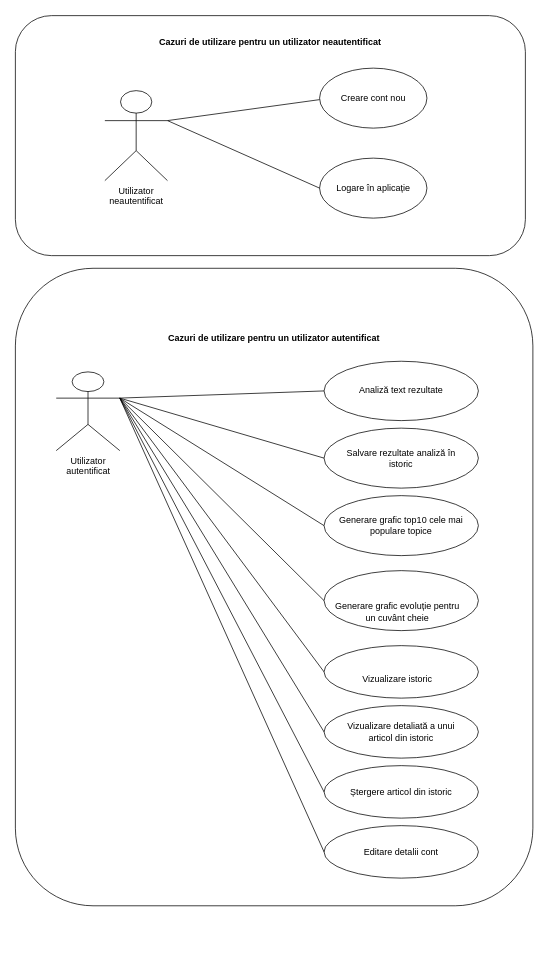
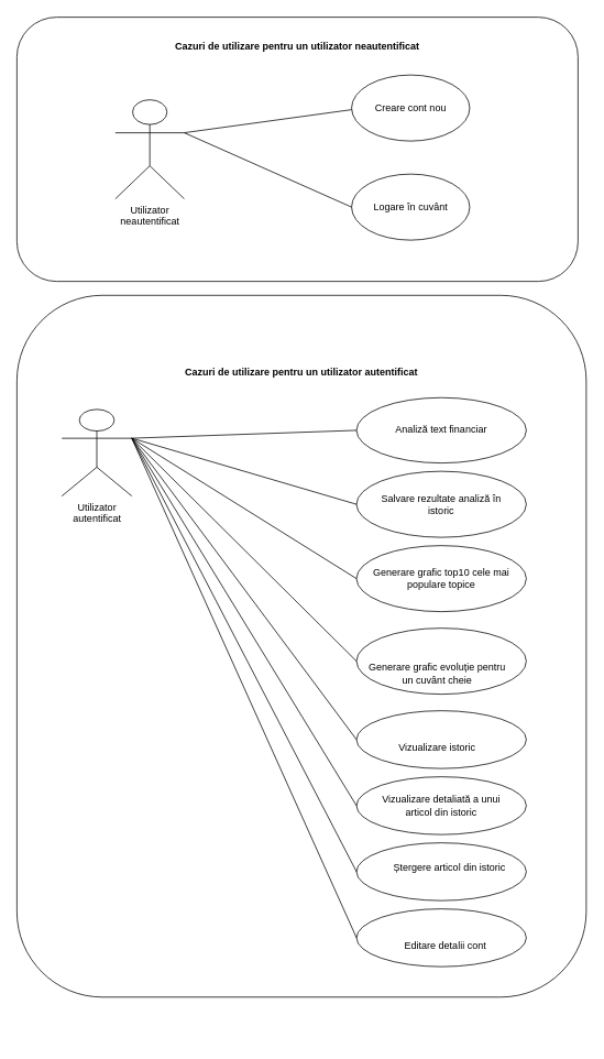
  <mxCell id="0" />
  <mxCell id="1" parent="0" />
  <mxCell id="2" value="" style="group;strokeColor=none;rounded=0;" vertex="1" connectable="0" parent="1"><mxGeometry x="20" y="40" width="680" height="320" as="geometry" /></mxCell>
  <mxCell id="3" value="" style="rounded=1;whiteSpace=wrap;html=1;" vertex="1" parent="2"><mxGeometry y="-20" width="680" height="320" as="geometry" /></mxCell>
  <mxCell id="4" value="" style="group" vertex="1" connectable="0" parent="2"><mxGeometry x="405.614" y="50" width="143.158" height="80" as="geometry" /></mxCell>
  <mxCell id="5" value="" style="ellipse;whiteSpace=wrap;html=1;" vertex="1" parent="4"><mxGeometry width="143.158" height="80" as="geometry" /></mxCell>
  <mxCell id="6" value="Creare cont nou" style="text;html=1;strokeColor=none;fillColor=none;align=center;verticalAlign=middle;whiteSpace=wrap;rounded=0;" vertex="1" parent="4"><mxGeometry x="11.93" y="25" width="119.298" height="30" as="geometry" /></mxCell>
  <mxCell id="7" value="" style="group" vertex="1" connectable="0" parent="2"><mxGeometry x="405.614" y="170" width="143.158" height="80" as="geometry" /></mxCell>
  <mxCell id="8" value="" style="ellipse;whiteSpace=wrap;html=1;" vertex="1" parent="7"><mxGeometry width="143.158" height="80" as="geometry" /></mxCell>
- <mxCell id="9" value="&lt;span&gt;Logare în aplicație&lt;/span&gt;" style="text;html=1;strokeColor=none;fillColor=none;align=center;verticalAlign=middle;whiteSpace=wrap;rounded=0;" vertex="1" parent="7"><mxGeometry x="11.93" y="25" width="119.298" height="30" as="geometry" /></mxCell>
+ <mxCell id="9" value="&lt;span&gt;Logare în cuvânt&lt;/span&gt;" style="text;html=1;strokeColor=none;fillColor=none;align=center;verticalAlign=middle;whiteSpace=wrap;rounded=0;" vertex="1" parent="7"><mxGeometry x="11.93" y="25" width="119.298" height="30" as="geometry" /></mxCell>
  <mxCell id="10" value="Utilizator&lt;br&gt;neautentificat" style="shape=umlActor;verticalLabelPosition=bottom;verticalAlign=top;html=1;outlineConnect=0;" vertex="1" parent="2"><mxGeometry x="119.298" y="80" width="83.509" height="120" as="geometry" /></mxCell>
  <mxCell id="11" value="" style="endArrow=none;html=1;rounded=0;exitX=1;exitY=0.333;exitDx=0;exitDy=0;exitPerimeter=0;" edge="1" parent="2" source="10"><mxGeometry width="50" height="50" relative="1" as="geometry"><mxPoint x="178.947" y="340" as="sourcePoint" /><mxPoint x="405.614" y="92" as="targetPoint" /></mxGeometry></mxCell>
  <mxCell id="12" value="" style="endArrow=none;html=1;rounded=0;entryX=0;entryY=0.5;entryDx=0;entryDy=0;exitX=1;exitY=0.333;exitDx=0;exitDy=0;exitPerimeter=0;" edge="1" parent="2" source="10" target="8"><mxGeometry width="50" height="50" relative="1" as="geometry"><mxPoint x="202.807" y="310" as="sourcePoint" /><mxPoint x="262.456" y="260" as="targetPoint" /></mxGeometry></mxCell>
  <mxCell id="13" value="&lt;b&gt;Cazuri de utilizare pentru un utilizator neautentificat&lt;/b&gt;" style="text;html=1;strokeColor=none;fillColor=none;align=center;verticalAlign=middle;whiteSpace=wrap;rounded=0;" vertex="1" parent="2"><mxGeometry x="137.193" width="405.614" height="30" as="geometry" /></mxCell>
  <mxCell id="14" value="" style="group;strokeColor=none;rounded=0;" vertex="1" connectable="0" parent="1"><mxGeometry x="20" y="410" width="690" height="850" as="geometry" /></mxCell>
  <mxCell id="15" value="" style="rounded=1;whiteSpace=wrap;html=1;" vertex="1" parent="14"><mxGeometry y="-53.125" width="690" height="850" as="geometry" /></mxCell>
  <mxCell id="16" value="" style="group" vertex="1" connectable="0" parent="14"><mxGeometry x="54.474" width="562.895" height="760" as="geometry" /></mxCell>
  <mxCell id="17" value="" style="group" vertex="1" connectable="0" parent="16"><mxGeometry x="357.105" y="70.83" width="205.789" height="79.17" as="geometry" /></mxCell>
  <mxCell id="18" value="" style="ellipse;whiteSpace=wrap;html=1;" vertex="1" parent="17"><mxGeometry width="205.789" height="79.17" as="geometry" /></mxCell>
- <mxCell id="19" value="Analiză text rezultate" style="text;html=1;strokeColor=none;fillColor=none;align=center;verticalAlign=middle;whiteSpace=wrap;rounded=0;" vertex="1" parent="17"><mxGeometry x="17.149" y="24.741" width="171.491" height="29.689" as="geometry" /></mxCell>
+ <mxCell id="19" value="Analiză text financiar" style="text;html=1;strokeColor=none;fillColor=none;align=center;verticalAlign=middle;whiteSpace=wrap;rounded=0;" vertex="1" parent="17"><mxGeometry x="17.149" y="24.741" width="171.491" height="29.689" as="geometry" /></mxCell>
  <mxCell id="20" value="Utilizator&lt;br&gt;autentificat" style="shape=umlActor;verticalLabelPosition=bottom;verticalAlign=top;html=1;outlineConnect=0;" vertex="1" parent="16"><mxGeometry y="85" width="84.737" height="105" as="geometry" /></mxCell>
  <mxCell id="21" value="" style="endArrow=none;html=1;rounded=0;exitX=1;exitY=0.333;exitDx=0;exitDy=0;exitPerimeter=0;entryX=0;entryY=0.5;entryDx=0;entryDy=0;" edge="1" parent="16" source="20" target="18"><mxGeometry width="50" height="50" relative="1" as="geometry"><mxPoint x="127.105" y="903.125" as="sourcePoint" /><mxPoint x="357.105" y="244.375" as="targetPoint" /></mxGeometry></mxCell>
  <mxCell id="22" value="" style="endArrow=none;html=1;rounded=0;entryX=0;entryY=0.5;entryDx=0;entryDy=0;exitX=1;exitY=0.333;exitDx=0;exitDy=0;exitPerimeter=0;" edge="1" parent="16" source="20" target="28"><mxGeometry width="50" height="50" relative="1" as="geometry"><mxPoint x="151.316" y="823.438" as="sourcePoint" /><mxPoint x="357.105" y="557.812" as="targetPoint" /></mxGeometry></mxCell>
  <mxCell id="23" value="&lt;b&gt;Cazuri de utilizare pentru un utilizator autentificat&lt;/b&gt;" style="text;html=1;strokeColor=none;fillColor=none;align=center;verticalAlign=middle;whiteSpace=wrap;rounded=0;" vertex="1" parent="16"><mxGeometry x="84.737" width="411.579" height="79.688" as="geometry" /></mxCell>
  <mxCell id="24" value="" style="endArrow=none;html=1;rounded=0;entryX=0;entryY=0.5;entryDx=0;entryDy=0;exitX=1;exitY=0.333;exitDx=0;exitDy=0;exitPerimeter=0;" edge="1" parent="16" source="20" target="31"><mxGeometry width="50" height="50" relative="1" as="geometry"><mxPoint x="96.842" y="146.389" as="sourcePoint" /><mxPoint x="369.211" y="266.51" as="targetPoint" /></mxGeometry></mxCell>
  <mxCell id="25" value="" style="endArrow=none;html=1;rounded=0;entryX=0;entryY=0.5;entryDx=0;entryDy=0;exitX=1;exitY=0.333;exitDx=0;exitDy=0;exitPerimeter=0;" edge="1" parent="16" source="20" target="34"><mxGeometry width="50" height="50" relative="1" as="geometry"><mxPoint x="96.842" y="146.389" as="sourcePoint" /><mxPoint x="369.211" y="386.049" as="targetPoint" /></mxGeometry></mxCell>
  <mxCell id="26" value="" style="endArrow=none;html=1;rounded=0;entryX=0;entryY=0.5;entryDx=0;entryDy=0;exitX=1;exitY=0.333;exitDx=0;exitDy=0;exitPerimeter=0;" edge="1" parent="16" source="20" target="37"><mxGeometry width="50" height="50" relative="1" as="geometry"><mxPoint x="96.842" y="146.389" as="sourcePoint" /><mxPoint x="369.211" y="507.344" as="targetPoint" /></mxGeometry></mxCell>
  <mxCell id="27" value="" style="group" vertex="1" connectable="0" parent="16"><mxGeometry x="357.105" y="160" width="205.789" height="80" as="geometry" /></mxCell>
  <mxCell id="28" value="" style="ellipse;whiteSpace=wrap;html=1;" vertex="1" parent="27"><mxGeometry width="205.789" height="80" as="geometry" /></mxCell>
  <mxCell id="29" value="Salvare rezultate analiză în istoric" style="text;html=1;strokeColor=none;fillColor=none;align=center;verticalAlign=middle;whiteSpace=wrap;rounded=0;" vertex="1" parent="27"><mxGeometry x="17.149" y="25" width="171.491" height="30.0" as="geometry" /></mxCell>
  <mxCell id="30" value="" style="group" vertex="1" connectable="0" parent="16"><mxGeometry x="357.105" y="250" width="205.789" height="80" as="geometry" /></mxCell>
  <mxCell id="31" value="" style="ellipse;whiteSpace=wrap;html=1;" vertex="1" parent="30"><mxGeometry width="205.789" height="80" as="geometry" /></mxCell>
  <mxCell id="32" value="Generare grafic top10 cele mai populare topice" style="text;html=1;strokeColor=none;fillColor=none;align=center;verticalAlign=middle;whiteSpace=wrap;rounded=0;" vertex="1" parent="30"><mxGeometry x="17.149" y="25" width="171.491" height="30.0" as="geometry" /></mxCell>
  <mxCell id="33" value="" style="group" vertex="1" connectable="0" parent="16"><mxGeometry x="357.105" y="350" width="205.789" height="80" as="geometry" /></mxCell>
  <mxCell id="34" value="" style="ellipse;whiteSpace=wrap;html=1;" vertex="1" parent="33"><mxGeometry width="205.789" height="80" as="geometry" /></mxCell>
  <mxCell id="35" value="Generare grafic evoluție pentru un cuvânt cheie" style="text;html=1;strokeColor=none;fillColor=none;align=center;verticalAlign=middle;whiteSpace=wrap;rounded=0;" vertex="1" parent="33"><mxGeometry x="12.149" y="40" width="171.491" height="30.0" as="geometry" /></mxCell>
  <mxCell id="36" value="" style="group" vertex="1" connectable="0" parent="16"><mxGeometry x="357.105" y="450" width="205.789" height="70" as="geometry" /></mxCell>
  <mxCell id="37" value="" style="ellipse;whiteSpace=wrap;html=1;" vertex="1" parent="36"><mxGeometry width="205.789" height="70" as="geometry" /></mxCell>
  <mxCell id="38" value="Vizualizare istoric" style="text;html=1;strokeColor=none;fillColor=none;align=center;verticalAlign=middle;whiteSpace=wrap;rounded=0;" vertex="1" parent="36"><mxGeometry x="12.149" y="31.875" width="171.491" height="26.25" as="geometry" /></mxCell>
  <mxCell id="39" value="" style="group" vertex="1" connectable="0" parent="16"><mxGeometry x="357.105" y="530" width="205.789" height="70" as="geometry" /></mxCell>
  <mxCell id="40" value="" style="ellipse;whiteSpace=wrap;html=1;" vertex="1" parent="39"><mxGeometry width="205.789" height="70" as="geometry" /></mxCell>
  <mxCell id="41" value="Vizualizare detaliată a unui articol din istoric" style="text;html=1;strokeColor=none;fillColor=none;align=center;verticalAlign=middle;whiteSpace=wrap;rounded=0;" vertex="1" parent="39"><mxGeometry x="17.149" y="21.875" width="171.491" height="26.25" as="geometry" /></mxCell>
  <mxCell id="42" value="" style="group" vertex="1" connectable="0" parent="16"><mxGeometry x="357.105" y="610" width="205.789" height="70" as="geometry" /></mxCell>
  <mxCell id="43" value="" style="ellipse;whiteSpace=wrap;html=1;" vertex="1" parent="42"><mxGeometry width="205.789" height="70" as="geometry" /></mxCell>
- <mxCell id="44" value="Ștergere articol din istoric" style="text;html=1;strokeColor=none;fillColor=none;align=center;verticalAlign=middle;whiteSpace=wrap;rounded=0;" vertex="1" parent="42"><mxGeometry x="17.149" y="21.875" width="171.491" height="26.25" as="geometry" /></mxCell>
+ <mxCell id="44" value="Ștergere articol din istoric" style="text;html=1;strokeColor=none;fillColor=none;align=center;verticalAlign=middle;whiteSpace=wrap;rounded=0;" vertex="1" parent="42"><mxGeometry x="27.149" y="16.875" width="171.491" height="26.25" as="geometry" /></mxCell>
  <mxCell id="45" value="" style="endArrow=none;html=1;rounded=0;entryX=0;entryY=0.5;entryDx=0;entryDy=0;exitX=1;exitY=0.333;exitDx=0;exitDy=0;exitPerimeter=0;" edge="1" parent="16" source="20" target="40"><mxGeometry width="50" height="50" relative="1" as="geometry"><mxPoint x="96.842" y="130" as="sourcePoint" /><mxPoint x="369.211" y="495" as="targetPoint" /></mxGeometry></mxCell>
  <mxCell id="46" value="" style="endArrow=none;html=1;rounded=0;entryX=0;entryY=0.5;entryDx=0;entryDy=0;exitX=1;exitY=0.333;exitDx=0;exitDy=0;exitPerimeter=0;" edge="1" parent="16" source="20" target="43"><mxGeometry width="50" height="50" relative="1" as="geometry"><mxPoint x="96.842" y="130" as="sourcePoint" /><mxPoint x="369.211" y="575" as="targetPoint" /></mxGeometry></mxCell>
  <mxCell id="47" value="" style="group" vertex="1" connectable="0" parent="16"><mxGeometry x="357.105" y="690" width="205.789" height="70" as="geometry" /></mxCell>
  <mxCell id="48" value="" style="ellipse;whiteSpace=wrap;html=1;" vertex="1" parent="47"><mxGeometry width="205.789" height="70" as="geometry" /></mxCell>
- <mxCell id="49" value="Editare detalii cont" style="text;html=1;strokeColor=none;fillColor=none;align=center;verticalAlign=middle;whiteSpace=wrap;rounded=0;" vertex="1" parent="47"><mxGeometry x="17.149" y="21.875" width="171.491" height="26.25" as="geometry" /></mxCell>
+ <mxCell id="49" value="Editare detalii cont" style="text;html=1;strokeColor=none;fillColor=none;align=center;verticalAlign=middle;whiteSpace=wrap;rounded=0;" vertex="1" parent="47"><mxGeometry x="22.149" y="31.875" width="171.491" height="26.25" as="geometry" /></mxCell>
  <mxCell id="50" value="" style="endArrow=none;html=1;rounded=0;entryX=0;entryY=0.5;entryDx=0;entryDy=0;exitX=1;exitY=0.333;exitDx=0;exitDy=0;exitPerimeter=0;" edge="1" parent="16" source="20" target="48"><mxGeometry width="50" height="50" relative="1" as="geometry"><mxPoint x="96.842" y="130" as="sourcePoint" /><mxPoint x="369.211" y="655" as="targetPoint" /></mxGeometry></mxCell>
